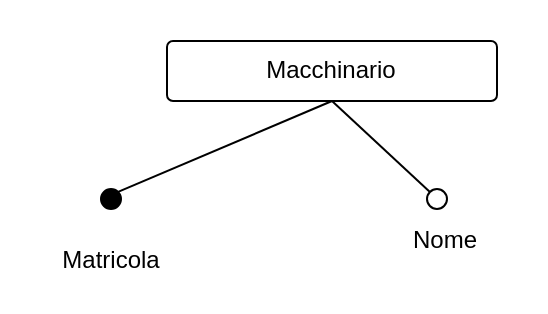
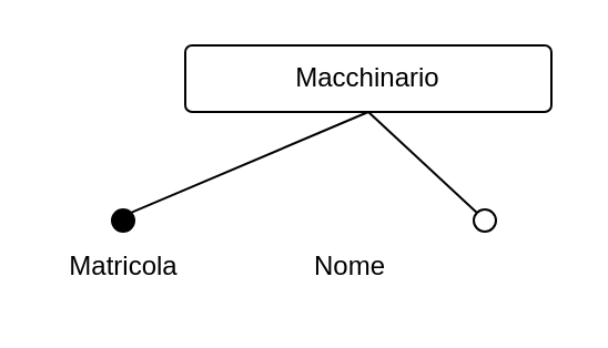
  <mxCell id="0" />
  <mxCell id="1" parent="0" />
  <mxCell id="2" value="Macchinario" style="rounded=1;arcSize=10;whiteSpace=wrap;html=1;align=center;" parent="1" vertex="1"><mxGeometry x="83" y="20" width="165" height="30" as="geometry" /></mxCell>
  <mxCell id="3" value="" style="ellipse;whiteSpace=wrap;html=1;fillStyle=auto;fillColor=#000000;" parent="1" vertex="1"><mxGeometry x="50" y="94" width="10" height="10" as="geometry" /></mxCell>
- <mxCell id="4" value="Matricola" style="text;html=1;align=center;verticalAlign=middle;resizable=0;points=[];autosize=1;strokeColor=none;fillColor=none;" parent="1" vertex="1"><mxGeometry x="20" y="115" width="70" height="30" as="geometry" /></mxCell>
- <mxCell id="5" value="Nome" style="text;html=1;align=center;verticalAlign=middle;resizable=0;points=[];autosize=1;strokeColor=none;fillColor=none;" parent="1" vertex="1"><mxGeometry x="192" y="105" width="60" height="30" as="geometry" /></mxCell>
+ <mxCell id="4" value="Matricola" style="text;html=1;align=center;verticalAlign=middle;resizable=0;points=[];autosize=1;strokeColor=none;fillColor=none;" parent="1" vertex="1"><mxGeometry x="20" y="105" width="70" height="30" as="geometry" /></mxCell>
+ <mxCell id="5" value="Nome" style="text;html=1;align=center;verticalAlign=middle;resizable=0;points=[];autosize=1;strokeColor=none;fillColor=none;" parent="1" vertex="1"><mxGeometry x="127" y="105" width="60" height="30" as="geometry" /></mxCell>
  <mxCell id="6" value="" style="ellipse;whiteSpace=wrap;html=1;" parent="1" vertex="1"><mxGeometry x="213" y="94" width="10" height="10" as="geometry" /></mxCell>
  <mxCell id="7" value="" style="endArrow=none;html=1;rounded=0;entryX=0.5;entryY=1;entryDx=0;entryDy=0;exitX=1;exitY=0;exitDx=0;exitDy=0;" parent="1" source="3" target="2" edge="1"><mxGeometry width="50" height="50" relative="1" as="geometry"><mxPoint x="110" y="264" as="sourcePoint" /><mxPoint x="160" y="214" as="targetPoint" /></mxGeometry></mxCell>
  <mxCell id="8" value="" style="endArrow=none;html=1;rounded=0;entryX=0.5;entryY=1;entryDx=0;entryDy=0;exitX=0;exitY=0;exitDx=0;exitDy=0;" parent="1" source="6" target="2" edge="1"><mxGeometry width="50" height="50" relative="1" as="geometry"><mxPoint x="110" y="264" as="sourcePoint" /><mxPoint x="160" y="214" as="targetPoint" /></mxGeometry></mxCell>
